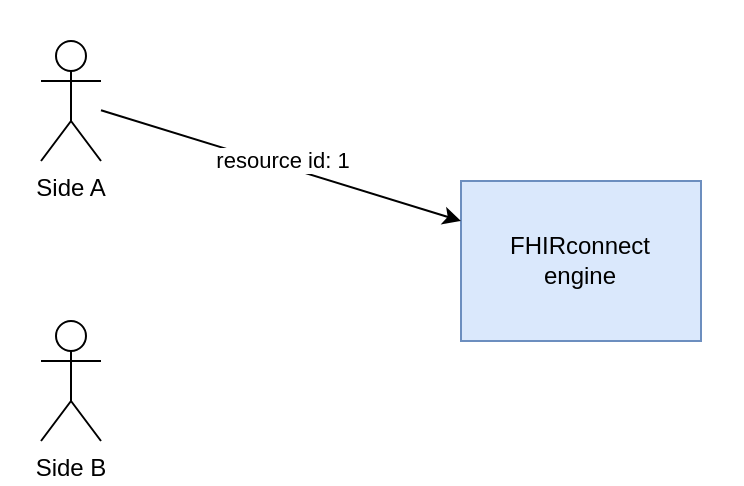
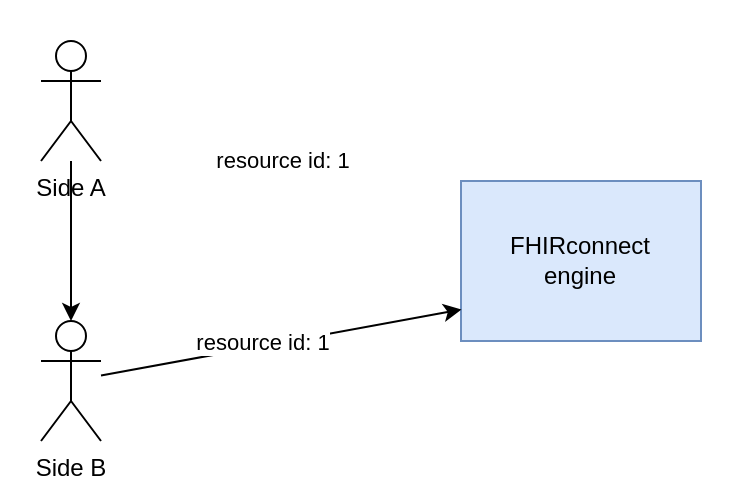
  <mxCell id="0" />
  <mxCell id="1" parent="0" />
  <mxCell id="2" value="Side A" style="shape=umlActor;verticalLabelPosition=bottom;verticalAlign=top;html=1;outlineConnect=0;" vertex="1" parent="1"><mxGeometry x="20" y="20" width="30" height="60" as="geometry" /></mxCell>
  <mxCell id="3" value="Side B" style="shape=umlActor;verticalLabelPosition=bottom;verticalAlign=top;html=1;outlineConnect=0;" vertex="1" parent="1"><mxGeometry x="20" y="160" width="30" height="60" as="geometry" /></mxCell>
  <mxCell id="4" value="FHIRconnect &lt;br&gt;engine" style="rounded=0;whiteSpace=wrap;html=1;fillColor=#dae8fc;strokeColor=#6c8ebf;" vertex="1" parent="1"><mxGeometry x="230" y="90" width="120" height="80" as="geometry" /></mxCell>
- <mxCell id="5" value="" style="endArrow=classic;html=1;rounded=0;entryX=0;entryY=0.25;entryDx=0;entryDy=0;" edge="1" parent="1" source="2" target="4"><mxGeometry width="50" height="50" relative="1" as="geometry"><mxPoint x="120" y="80" as="sourcePoint" /><mxPoint x="170" y="30" as="targetPoint" /></mxGeometry></mxCell>
+ <mxCell id="5" value="" style="endArrow=classic;html=1;rounded=0;" edge="1" parent="1" source="2" target="3"><mxGeometry width="50" height="50" relative="1" as="geometry"><mxPoint x="120" y="80" as="sourcePoint" /><mxPoint x="170" y="30" as="targetPoint" /></mxGeometry></mxCell>
+ <mxCell id="6" value="" style="endArrow=classic;html=1;rounded=0;entryX=0.002;entryY=0.803;entryDx=0;entryDy=0;entryPerimeter=0;" edge="1" parent="1" source="3" target="4"><mxGeometry width="50" height="50" relative="1" as="geometry"><mxPoint x="130" y="240" as="sourcePoint" /><mxPoint x="180" y="190" as="targetPoint" /></mxGeometry></mxCell>
+ <mxCell id="7" value="resource id: 1" style="edgeLabel;html=1;align=center;verticalAlign=middle;resizable=0;points=[];" vertex="1" connectable="0" parent="6"><mxGeometry x="-0.101" y="2" relative="1" as="geometry"><mxPoint as="offset" /></mxGeometry></mxCell>
  <mxCell id="8" value="resource id: 1" style="edgeLabel;html=1;align=center;verticalAlign=middle;resizable=0;points=[];" vertex="1" connectable="0" parent="1"><mxGeometry x="140.676" y="79.997" as="geometry" /></mxCell>
